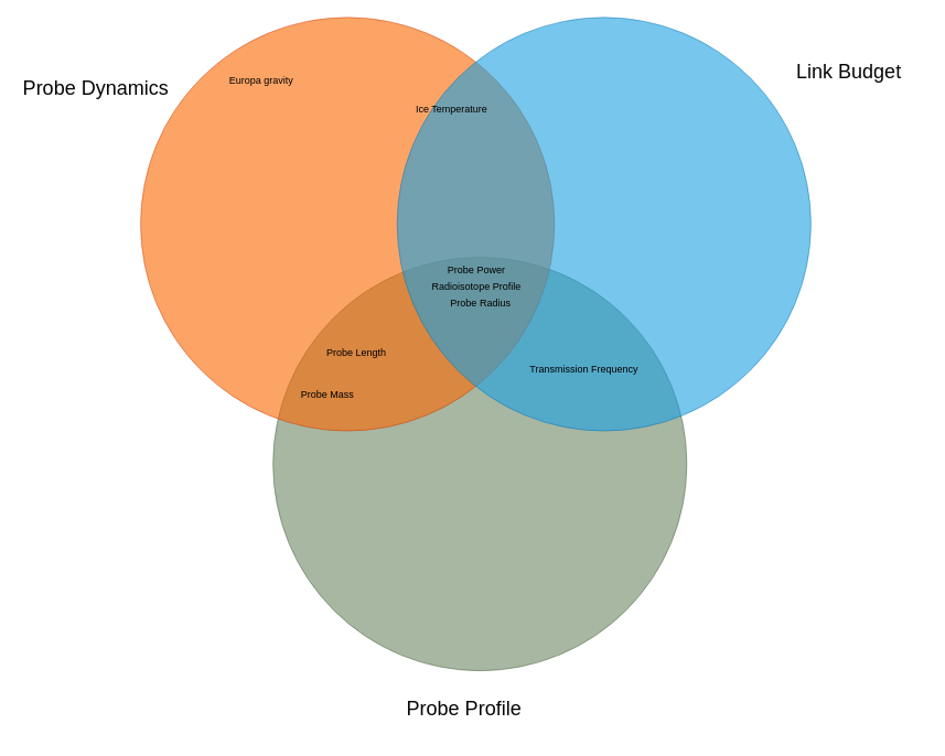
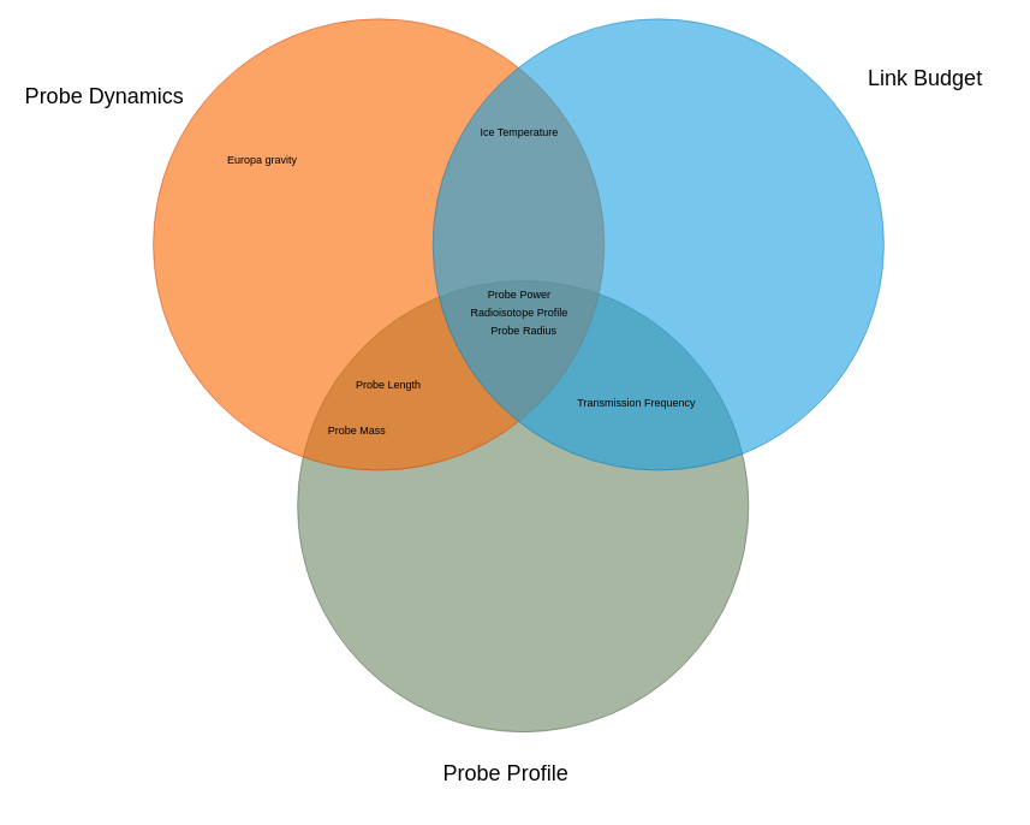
  <mxCell id="0" />
  <mxCell id="1" parent="0" />
  <mxCell id="2" value="" style="ellipse;fillColor=#6d8764;opacity=60;strokeColor=#3A5431;html=1;fontColor=#ffffff;" parent="1" vertex="1"><mxGeometry x="329.5" y="310.5" width="500" height="500" as="geometry" /></mxCell>
  <mxCell id="3" value="" style="ellipse;fillColor=#fa6800;opacity=60;strokeColor=#C73500;html=1;fontColor=#000000;" parent="1" vertex="1"><mxGeometry x="169.5" y="20.5" width="500" height="500" as="geometry" /></mxCell>
  <mxCell id="4" value="" style="ellipse;fillColor=#1ba1e2;opacity=60;strokeColor=#006EAF;html=1;fontColor=#ffffff;" parent="1" vertex="1"><mxGeometry x="479.5" y="20.5" width="500" height="500" as="geometry" /></mxCell>
  <mxCell id="5" value="Probe Dynamics" style="text;fontSize=24;align=center;verticalAlign=middle;html=1;fontColor=#050505;" parent="1" vertex="1"><mxGeometry x="20" y="72" width="190" height="70" as="geometry" /></mxCell>
  <mxCell id="6" value="Link Budget" style="text;fontSize=24;align=center;verticalAlign=middle;html=1;fontColor=#050505;" parent="1" vertex="1"><mxGeometry x="930" y="52" width="190" height="70" as="geometry" /></mxCell>
  <mxCell id="7" value="Probe Profile" style="text;fontSize=24;align=center;verticalAlign=middle;html=1;fontColor=#050505;" parent="1" vertex="1"><mxGeometry x="464.5" y="822" width="190" height="70" as="geometry" /></mxCell>
  <mxCell id="8" value="Probe Power&lt;br&gt;" style="text;html=1;align=center;verticalAlign=middle;resizable=0;points=[];autosize=1;strokeColor=none;fillColor=none;" vertex="1" parent="1"><mxGeometry x="530" y="312" width="90" height="30" as="geometry" /></mxCell>
  <mxCell id="9" value="Probe Radius&lt;br&gt;" style="text;html=1;align=center;verticalAlign=middle;resizable=0;points=[];autosize=1;strokeColor=none;fillColor=none;" vertex="1" parent="1"><mxGeometry x="530" y="352" width="100" height="30" as="geometry" /></mxCell>
  <mxCell id="10" value="Probe Length&lt;br&gt;" style="text;html=1;align=center;verticalAlign=middle;resizable=0;points=[];autosize=1;strokeColor=none;fillColor=none;" vertex="1" parent="1"><mxGeometry x="379.5" y="412" width="100" height="30" as="geometry" /></mxCell>
  <mxCell id="11" value="Probe Mass" style="text;html=1;align=center;verticalAlign=middle;resizable=0;points=[];autosize=1;strokeColor=none;fillColor=none;" vertex="1" parent="1"><mxGeometry x="350" y="462" width="90" height="30" as="geometry" /></mxCell>
  <mxCell id="12" value="Radioisotope Profile" style="text;html=1;align=center;verticalAlign=middle;resizable=0;points=[];autosize=1;strokeColor=none;fillColor=none;" vertex="1" parent="1"><mxGeometry x="510" y="332" width="130" height="30" as="geometry" /></mxCell>
- <mxCell id="13" value="Europa gravity" style="text;html=1;align=center;verticalAlign=middle;resizable=0;points=[];autosize=1;strokeColor=none;fillColor=none;" vertex="1" parent="1"><mxGeometry x="264.5" y="82" width="100" height="30" as="geometry" /></mxCell>
- <mxCell id="14" value="Ice Temperature" style="text;html=1;align=center;verticalAlign=middle;resizable=0;points=[];autosize=1;strokeColor=none;fillColor=none;" vertex="1" parent="1"><mxGeometry x="490" y="117" width="110" height="30" as="geometry" /></mxCell>
+ <mxCell id="13" value="Europa gravity" style="text;html=1;align=center;verticalAlign=middle;resizable=0;points=[];autosize=1;strokeColor=none;fillColor=none;" vertex="1" parent="1"><mxGeometry x="239.5" y="162" width="100" height="30" as="geometry" /></mxCell>
+ <mxCell id="14" value="Ice Temperature" style="text;html=1;align=center;verticalAlign=middle;resizable=0;points=[];autosize=1;strokeColor=none;fillColor=none;" vertex="1" parent="1"><mxGeometry x="520" y="132" width="110" height="30" as="geometry" /></mxCell>
  <mxCell id="15" value="Transmission Frequency" style="text;html=1;align=center;verticalAlign=middle;resizable=0;points=[];autosize=1;strokeColor=none;fillColor=none;" vertex="1" parent="1"><mxGeometry x="630" y="432" width="150" height="30" as="geometry" /></mxCell>
